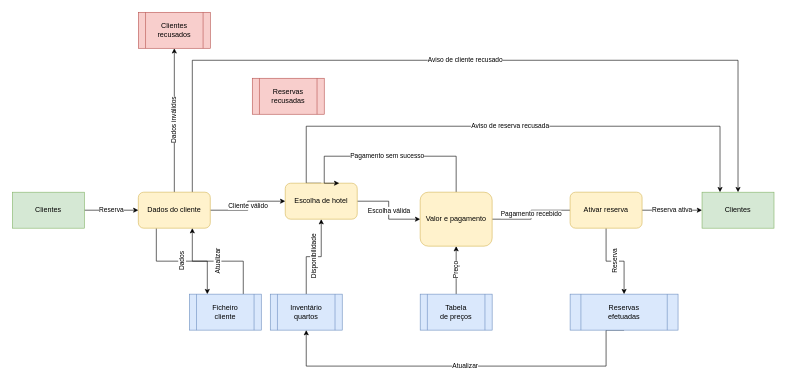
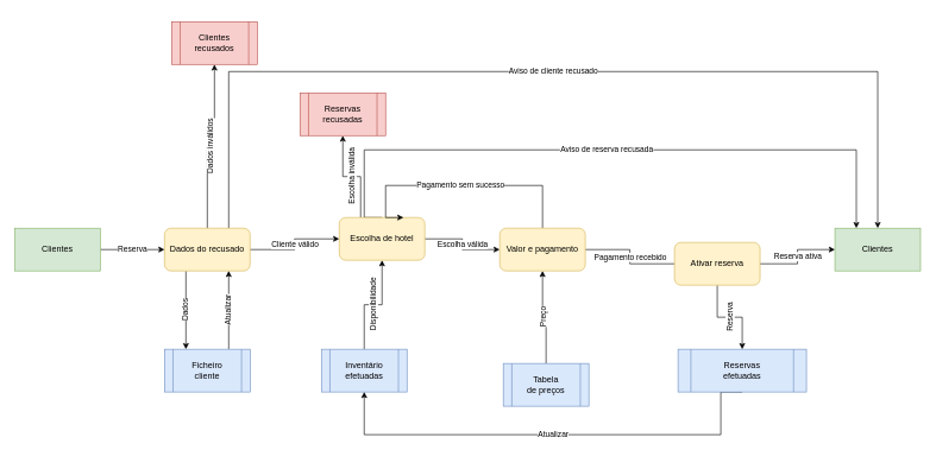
  <mxCell id="0" />
  <mxCell id="1" parent="0" />
  <mxCell id="2" value="Reserva" style="edgeStyle=orthogonalEdgeStyle;rounded=0;orthogonalLoop=1;jettySize=auto;html=1;" edge="1" parent="1" source="3" target="8"><mxGeometry relative="1" as="geometry" /></mxCell>
  <mxCell id="3" value="Clientes" style="rounded=0;whiteSpace=wrap;html=1;fillColor=#d5e8d4;strokeColor=#82b366;" vertex="1" parent="1"><mxGeometry x="20" y="320" width="120" height="60" as="geometry" /></mxCell>
  <mxCell id="4" value="Cliente válido" style="edgeStyle=orthogonalEdgeStyle;rounded=0;orthogonalLoop=1;jettySize=auto;html=1;" edge="1" parent="1" source="8" target="13"><mxGeometry relative="1" as="geometry" /></mxCell>
  <mxCell id="5" value="Dados" style="edgeStyle=orthogonalEdgeStyle;rounded=0;orthogonalLoop=1;jettySize=auto;html=1;exitX=0.25;exitY=1;exitDx=0;exitDy=0;entryX=0.25;entryY=0;entryDx=0;entryDy=0;horizontal=0;" edge="1" parent="1" source="8" target="23"><mxGeometry relative="1" as="geometry" /></mxCell>
  <mxCell id="6" value="Dados inválidos" style="edgeStyle=orthogonalEdgeStyle;rounded=0;orthogonalLoop=1;jettySize=auto;html=1;entryX=0.5;entryY=1;entryDx=0;entryDy=0;horizontal=0;" edge="1" parent="1" source="8" target="28"><mxGeometry relative="1" as="geometry"><mxPoint x="290" y="180" as="targetPoint" /></mxGeometry></mxCell>
  <mxCell id="7" value="Aviso de cliente recusado" style="edgeStyle=orthogonalEdgeStyle;rounded=0;orthogonalLoop=1;jettySize=auto;html=1;exitX=0.75;exitY=0;exitDx=0;exitDy=0;entryX=0.5;entryY=0;entryDx=0;entryDy=0;" edge="1" parent="1" source="8" target="21"><mxGeometry relative="1" as="geometry"><mxPoint x="440" y="150" as="targetPoint" /><Array as="points"><mxPoint x="320" y="100" /><mxPoint x="1230" y="100" /></Array></mxGeometry></mxCell>
- <mxCell id="8" value="Dados do cliente" style="rounded=1;whiteSpace=wrap;html=1;fillColor=#fff2cc;strokeColor=#d6b656;" vertex="1" parent="1"><mxGeometry x="230" y="320" width="120" height="60" as="geometry" /></mxCell>
+ <mxCell id="8" value="Dados do recusado" style="rounded=1;whiteSpace=wrap;html=1;fillColor=#fff2cc;strokeColor=#d6b656;" vertex="1" parent="1"><mxGeometry x="230" y="320" width="120" height="60" as="geometry" /></mxCell>
  <mxCell id="9" value="Escolha válida" style="edgeStyle=orthogonalEdgeStyle;rounded=0;orthogonalLoop=1;jettySize=auto;html=1;" edge="1" parent="1" source="13" target="17"><mxGeometry relative="1" as="geometry" /></mxCell>
  <mxCell id="10" value="Disponibilidade" style="edgeStyle=orthogonalEdgeStyle;rounded=0;orthogonalLoop=1;jettySize=auto;html=1;horizontal=0;" edge="1" parent="1" source="24" target="13"><mxGeometry relative="1" as="geometry" /></mxCell>
  <mxCell id="11" value="Aviso de reserva recusada" style="edgeStyle=orthogonalEdgeStyle;rounded=0;orthogonalLoop=1;jettySize=auto;html=1;entryX=0.25;entryY=0;entryDx=0;entryDy=0;exitX=0.5;exitY=0;exitDx=0;exitDy=0;" edge="1" parent="1" source="13" target="21"><mxGeometry relative="1" as="geometry"><mxPoint x="1060" y="240" as="targetPoint" /><Array as="points"><mxPoint x="510" y="210" /><mxPoint x="1200" y="210" /></Array><mxPoint as="offset" /></mxGeometry></mxCell>
+ <mxCell id="12" value="Escolha inválida" style="edgeStyle=orthogonalEdgeStyle;rounded=0;orthogonalLoop=1;jettySize=auto;html=1;entryX=0.5;entryY=1;entryDx=0;entryDy=0;horizontal=0;exitX=0.25;exitY=0;exitDx=0;exitDy=0;" edge="1" parent="1" source="13" target="29"><mxGeometry relative="1" as="geometry"><mxPoint x="490" y="240" as="targetPoint" /></mxGeometry></mxCell>
  <mxCell id="13" value="Escolha de hotel" style="rounded=1;whiteSpace=wrap;html=1;fillColor=#fff2cc;strokeColor=#d6b656;" vertex="1" parent="1"><mxGeometry x="475" y="305" width="120" height="60" as="geometry" /></mxCell>
  <mxCell id="14" value="Pagamento recebido" style="edgeStyle=orthogonalEdgeStyle;rounded=0;orthogonalLoop=1;jettySize=auto;html=1;endArrow=none;" edge="1" parent="1" source="17" target="20"><mxGeometry relative="1" as="geometry" /></mxCell>
  <mxCell id="15" value="Preço" style="edgeStyle=orthogonalEdgeStyle;rounded=0;orthogonalLoop=1;jettySize=auto;html=1;horizontal=0;" edge="1" parent="1" source="25" target="17"><mxGeometry relative="1" as="geometry" /></mxCell>
  <mxCell id="16" value="Pagamento sem sucesso" style="edgeStyle=orthogonalEdgeStyle;rounded=0;orthogonalLoop=1;jettySize=auto;html=1;entryX=0.75;entryY=0;entryDx=0;entryDy=0;" edge="1" parent="1" source="17" target="13"><mxGeometry relative="1" as="geometry"><mxPoint x="540" y="260" as="targetPoint" /><Array as="points"><mxPoint x="760" y="260" /><mxPoint x="540" y="260" /></Array></mxGeometry></mxCell>
- <mxCell id="17" value="Valor e pagamento" style="rounded=1;whiteSpace=wrap;html=1;fillColor=#fff2cc;strokeColor=#d6b656;" vertex="1" parent="1"><mxGeometry x="700" y="320" width="120" height="90" as="geometry" /></mxCell>
+ <mxCell id="17" value="Valor e pagamento" style="rounded=1;whiteSpace=wrap;html=1;fillColor=#fff2cc;strokeColor=#d6b656;" vertex="1" parent="1"><mxGeometry x="700" y="320" width="120" height="60" as="geometry" /></mxCell>
  <mxCell id="18" value="Reserva ativa" style="edgeStyle=orthogonalEdgeStyle;rounded=0;orthogonalLoop=1;jettySize=auto;html=1;entryX=0;entryY=0.5;entryDx=0;entryDy=0;" edge="1" parent="1" source="20" target="21"><mxGeometry relative="1" as="geometry"><mxPoint x="1030" y="350" as="targetPoint" /></mxGeometry></mxCell>
  <mxCell id="19" value="Reserva" style="edgeStyle=orthogonalEdgeStyle;rounded=0;orthogonalLoop=1;jettySize=auto;html=1;horizontal=0;" edge="1" parent="1" source="20" target="27"><mxGeometry relative="1" as="geometry" /></mxCell>
- <mxCell id="20" value="Ativar reserva" style="rounded=1;whiteSpace=wrap;html=1;fillColor=#fff2cc;strokeColor=#d6b656;" vertex="1" parent="1"><mxGeometry x="950" y="320" width="120" height="60" as="geometry" /></mxCell>
+ <mxCell id="20" value="Ativar reserva" style="rounded=1;whiteSpace=wrap;html=1;fillColor=#fff2cc;strokeColor=#d6b656;" vertex="1" parent="1"><mxGeometry x="945" y="340" width="120" height="60" as="geometry" /></mxCell>
  <mxCell id="21" value="Clientes" style="rounded=0;whiteSpace=wrap;html=1;fillColor=#d5e8d4;strokeColor=#82b366;" vertex="1" parent="1"><mxGeometry x="1170" y="320" width="120" height="60" as="geometry" /></mxCell>
  <mxCell id="22" value="Atualizar" style="edgeStyle=orthogonalEdgeStyle;rounded=0;orthogonalLoop=1;jettySize=auto;html=1;entryX=0.75;entryY=1;entryDx=0;entryDy=0;exitX=0.75;exitY=0;exitDx=0;exitDy=0;horizontal=0;" edge="1" parent="1" source="23" target="8"><mxGeometry relative="1" as="geometry" /></mxCell>
- <mxCell id="23" value="Ficheiro&lt;br&gt;cliente" style="shape=process;whiteSpace=wrap;html=1;backgroundOutline=1;fillColor=#dae8fc;strokeColor=#6c8ebf;" vertex="1" parent="1"><mxGeometry x="315" y="490" width="120" height="60" as="geometry" /></mxCell>
- <mxCell id="24" value="Inventário&lt;br&gt;quartos" style="shape=process;whiteSpace=wrap;html=1;backgroundOutline=1;fillColor=#dae8fc;strokeColor=#6c8ebf;" vertex="1" parent="1"><mxGeometry x="450" y="490" width="120" height="60" as="geometry" /></mxCell>
- <mxCell id="25" value="Tabela&lt;br&gt;de preços" style="shape=process;whiteSpace=wrap;html=1;backgroundOutline=1;fillColor=#dae8fc;strokeColor=#6c8ebf;" vertex="1" parent="1"><mxGeometry x="700" y="490" width="120" height="60" as="geometry" /></mxCell>
+ <mxCell id="23" value="Ficheiro&lt;br&gt;cliente" style="shape=process;whiteSpace=wrap;html=1;backgroundOutline=1;fillColor=#dae8fc;strokeColor=#6c8ebf;" vertex="1" parent="1"><mxGeometry x="230" y="490" width="120" height="60" as="geometry" /></mxCell>
+ <mxCell id="24" value="Inventário&lt;br&gt;efetuadas" style="shape=process;whiteSpace=wrap;html=1;backgroundOutline=1;fillColor=#dae8fc;strokeColor=#6c8ebf;" vertex="1" parent="1"><mxGeometry x="450" y="490" width="120" height="60" as="geometry" /></mxCell>
+ <mxCell id="25" value="Tabela&lt;br&gt;de preços" style="shape=process;whiteSpace=wrap;html=1;backgroundOutline=1;fillColor=#dae8fc;strokeColor=#6c8ebf;" vertex="1" parent="1"><mxGeometry x="705" y="510" width="120" height="60" as="geometry" /></mxCell>
  <mxCell id="26" value="Atualizar" style="edgeStyle=orthogonalEdgeStyle;rounded=0;orthogonalLoop=1;jettySize=auto;html=1;entryX=0.5;entryY=1;entryDx=0;entryDy=0;exitX=0.5;exitY=1;exitDx=0;exitDy=0;" edge="1" parent="1" source="27" target="24"><mxGeometry relative="1" as="geometry"><mxPoint x="290" y="630" as="targetPoint" /><Array as="points"><mxPoint x="1010" y="610" /><mxPoint x="510" y="610" /></Array></mxGeometry></mxCell>
  <mxCell id="27" value="Reservas&lt;br&gt;efetuadas" style="shape=process;whiteSpace=wrap;html=1;backgroundOutline=1;fillColor=#dae8fc;strokeColor=#6c8ebf;" vertex="1" parent="1"><mxGeometry x="950" y="490" width="180" height="60" as="geometry" /></mxCell>
- <mxCell id="28" value="Clientes&lt;br&gt;recusados" style="shape=process;whiteSpace=wrap;html=1;backgroundOutline=1;fillColor=#f8cecc;strokeColor=#b85450;" vertex="1" parent="1"><mxGeometry x="230" y="20" width="120" height="60" as="geometry" /></mxCell>
+ <mxCell id="28" value="Clientes&lt;br&gt;recusados" style="shape=process;whiteSpace=wrap;html=1;backgroundOutline=1;fillColor=#f8cecc;strokeColor=#b85450;" vertex="1" parent="1"><mxGeometry x="240" y="30" width="120" height="60" as="geometry" /></mxCell>
  <mxCell id="29" value="Reservas&lt;br&gt;recusadas" style="shape=process;whiteSpace=wrap;html=1;backgroundOutline=1;fillColor=#f8cecc;strokeColor=#b85450;" vertex="1" parent="1"><mxGeometry x="420" y="130" width="120" height="60" as="geometry" /></mxCell>
